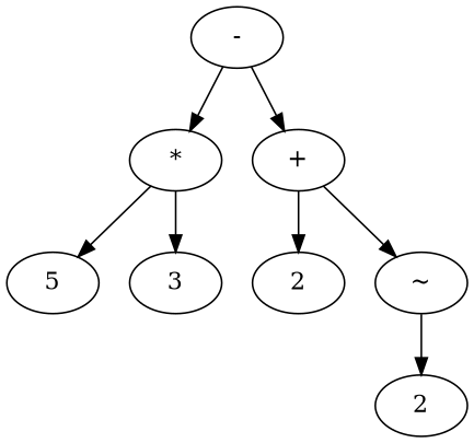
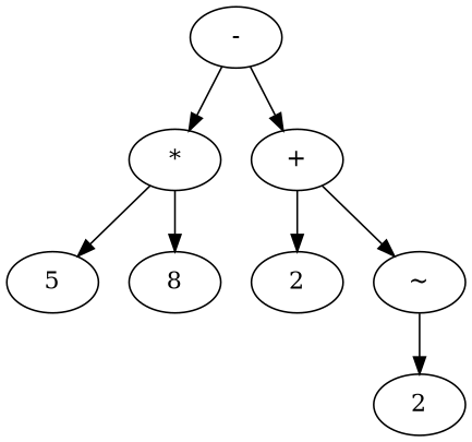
  digraph {
    ordering=out
    n1 [label="-"]
    n2 [label="*"]
    n3 [label="+"]
    n4 [label=5]
-   n5 [label=3]
+   n5 [label=8]
    n6 [label=2]
    n7 [label="~"]
    n8 [label=2]
    n1 -> n2
    n1 -> n3
    n2 -> n4
    n2 -> n5
    n3 -> n6
    n3 -> n7
    n7 -> n8
  }
